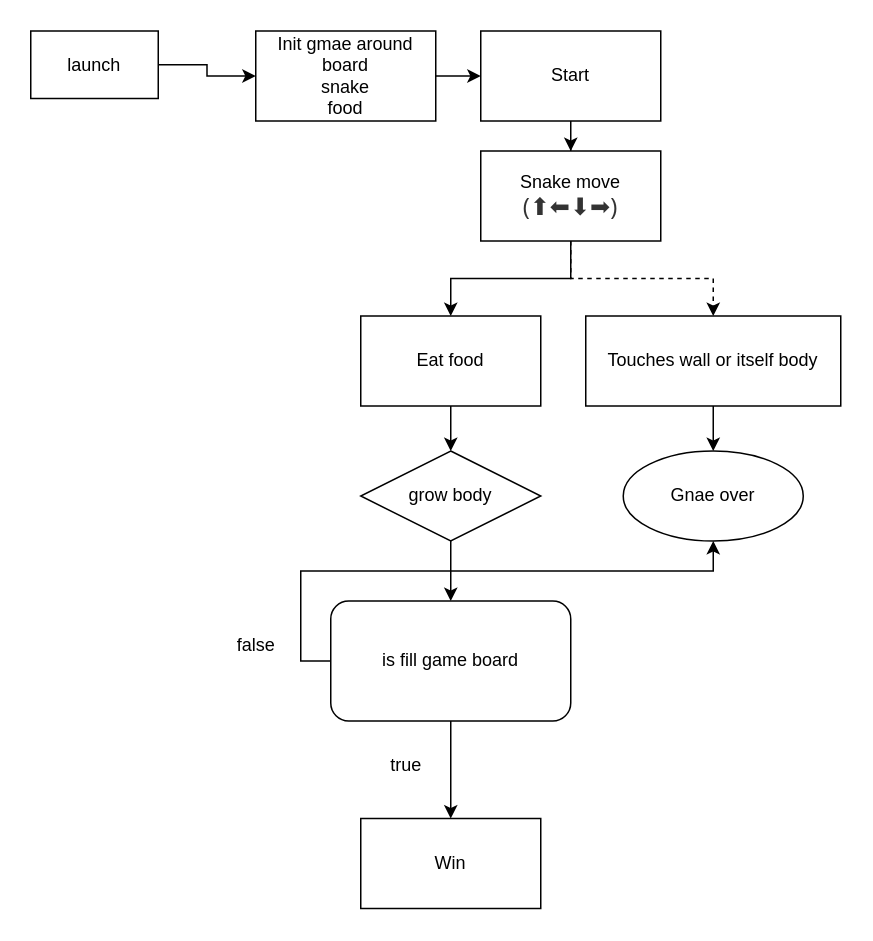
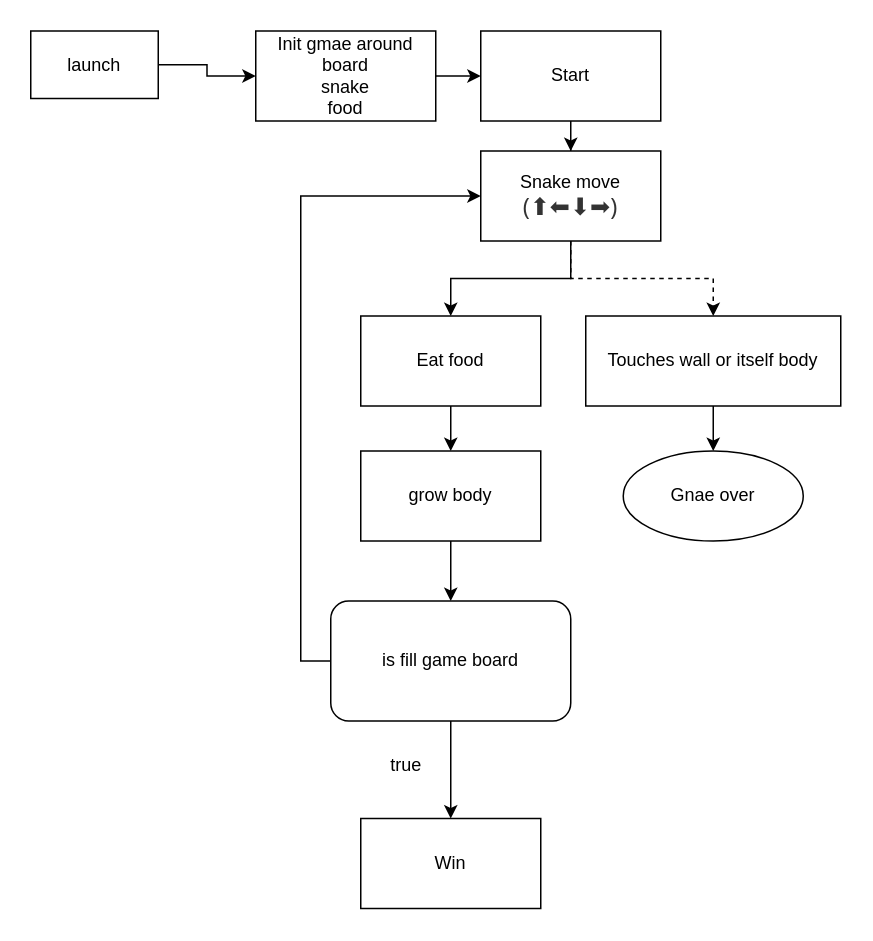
  <mxCell id="0" />
  <mxCell id="1" parent="0" />
  <mxCell id="2" value="" style="edgeStyle=orthogonalEdgeStyle;rounded=0;orthogonalLoop=1;jettySize=auto;html=1;" edge="1" parent="1" source="3" target="5"><mxGeometry relative="1" as="geometry" /></mxCell>
  <mxCell id="3" value="launch" style="rounded=0;whiteSpace=wrap;html=1;" vertex="1" parent="1"><mxGeometry x="20" y="20" width="85" height="45" as="geometry" /></mxCell>
  <mxCell id="4" value="" style="edgeStyle=orthogonalEdgeStyle;rounded=0;orthogonalLoop=1;jettySize=auto;html=1;" edge="1" parent="1" source="5" target="7"><mxGeometry relative="1" as="geometry" /></mxCell>
  <mxCell id="5" value="Init gmae around&lt;br&gt;board&lt;br&gt;snake&lt;br&gt;food" style="rounded=0;whiteSpace=wrap;html=1;" vertex="1" parent="1"><mxGeometry x="170" y="20" width="120" height="60" as="geometry" /></mxCell>
  <mxCell id="6" value="" style="edgeStyle=orthogonalEdgeStyle;rounded=0;orthogonalLoop=1;jettySize=auto;html=1;" edge="1" parent="1" source="7" target="10"><mxGeometry relative="1" as="geometry" /></mxCell>
  <mxCell id="7" value="Start" style="rounded=0;whiteSpace=wrap;html=1;" vertex="1" parent="1"><mxGeometry x="320" y="20" width="120" height="60" as="geometry" /></mxCell>
  <mxCell id="8" value="" style="edgeStyle=orthogonalEdgeStyle;rounded=0;orthogonalLoop=1;jettySize=auto;html=1;dashed=1;" edge="1" parent="1" source="10" target="14"><mxGeometry relative="1" as="geometry" /></mxCell>
  <mxCell id="9" style="edgeStyle=orthogonalEdgeStyle;rounded=0;orthogonalLoop=1;jettySize=auto;html=1;exitX=0.5;exitY=1;exitDx=0;exitDy=0;entryX=0.5;entryY=0;entryDx=0;entryDy=0;" edge="1" parent="1" source="10" target="12"><mxGeometry relative="1" as="geometry" /></mxCell>
  <mxCell id="10" value="Snake move&lt;br&gt;&lt;span style=&quot;color: rgb(51 , 51 , 51) ; font-family: &amp;#34;open sans&amp;#34; , &amp;#34;clear sans&amp;#34; , &amp;#34;helvetica neue&amp;#34; , &amp;#34;helvetica&amp;#34; , &amp;#34;arial&amp;#34; , sans-serif ; font-size: 16px ; text-align: left ; background-color: rgb(255 , 255 , 255)&quot;&gt;(⬆⬅⬇➡)&lt;/span&gt;" style="rounded=0;whiteSpace=wrap;html=1;" vertex="1" parent="1"><mxGeometry x="320" y="100" width="120" height="60" as="geometry" /></mxCell>
  <mxCell id="11" value="" style="edgeStyle=orthogonalEdgeStyle;rounded=0;orthogonalLoop=1;jettySize=auto;html=1;" edge="1" parent="1" source="12" target="16"><mxGeometry relative="1" as="geometry" /></mxCell>
  <mxCell id="12" value="Eat food" style="rounded=0;whiteSpace=wrap;html=1;" vertex="1" parent="1"><mxGeometry x="240" y="210" width="120" height="60" as="geometry" /></mxCell>
  <mxCell id="13" value="" style="edgeStyle=orthogonalEdgeStyle;rounded=0;orthogonalLoop=1;jettySize=auto;html=1;" edge="1" parent="1" source="14" target="17"><mxGeometry relative="1" as="geometry" /></mxCell>
  <mxCell id="14" value="Touches wall or itself body" style="rounded=0;whiteSpace=wrap;html=1;" vertex="1" parent="1"><mxGeometry x="390" y="210" width="170" height="60" as="geometry" /></mxCell>
  <mxCell id="15" value="" style="edgeStyle=orthogonalEdgeStyle;rounded=0;orthogonalLoop=1;jettySize=auto;html=1;" edge="1" parent="1" source="16" target="20"><mxGeometry relative="1" as="geometry" /></mxCell>
- <mxCell id="16" value="grow body" style="rhombus;whiteSpace=wrap;html=1;" vertex="1" parent="1"><mxGeometry x="240" y="300" width="120" height="60" as="geometry" /></mxCell>
+ <mxCell id="16" value="grow body" style="rounded=0;whiteSpace=wrap;html=1;" vertex="1" parent="1"><mxGeometry x="240" y="300" width="120" height="60" as="geometry" /></mxCell>
  <mxCell id="17" value="Gnae over" style="ellipse;whiteSpace=wrap;html=1;" vertex="1" parent="1"><mxGeometry x="415" y="300" width="120" height="60" as="geometry" /></mxCell>
  <mxCell id="18" value="" style="edgeStyle=orthogonalEdgeStyle;rounded=0;orthogonalLoop=1;jettySize=auto;html=1;" edge="1" parent="1" source="20" target="21"><mxGeometry relative="1" as="geometry" /></mxCell>
- <mxCell id="19" style="edgeStyle=orthogonalEdgeStyle;rounded=0;orthogonalLoop=1;jettySize=auto;html=1;exitX=0;exitY=0.5;exitDx=0;exitDy=0;" edge="1" parent="1" source="20" target="17"><mxGeometry relative="1" as="geometry" /></mxCell>
+ <mxCell id="19" style="edgeStyle=orthogonalEdgeStyle;rounded=0;orthogonalLoop=1;jettySize=auto;html=1;exitX=0;exitY=0.5;exitDx=0;exitDy=0;entryX=0;entryY=0.5;entryDx=0;entryDy=0;" edge="1" parent="1" source="20" target="10"><mxGeometry relative="1" as="geometry" /></mxCell>
  <mxCell id="20" value="&lt;span&gt;is fill game board&lt;/span&gt;" style="whiteSpace=wrap;html=1;rounded=1;" vertex="1" parent="1"><mxGeometry x="220" y="400" width="160" height="80" as="geometry" /></mxCell>
  <mxCell id="21" value="Win" style="whiteSpace=wrap;html=1;" vertex="1" parent="1"><mxGeometry x="240" y="545" width="120" height="60" as="geometry" /></mxCell>
  <mxCell id="22" value="true" style="text;html=1;align=center;verticalAlign=middle;resizable=0;points=[];autosize=1;" vertex="1" parent="1"><mxGeometry x="250" y="500" width="40" height="20" as="geometry" /></mxCell>
- <mxCell id="23" value="false" style="text;html=1;align=center;verticalAlign=middle;resizable=0;points=[];autosize=1;" vertex="1" parent="1"><mxGeometry x="150" y="420" width="40" height="20" as="geometry" /></mxCell>
